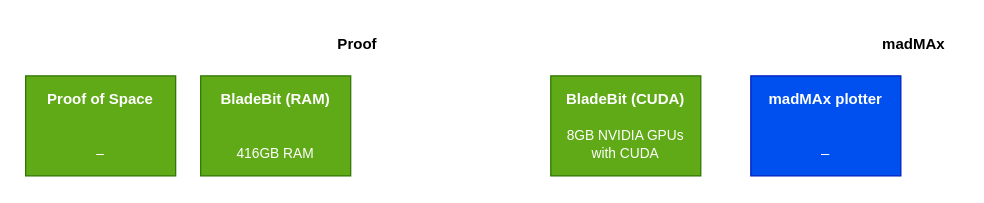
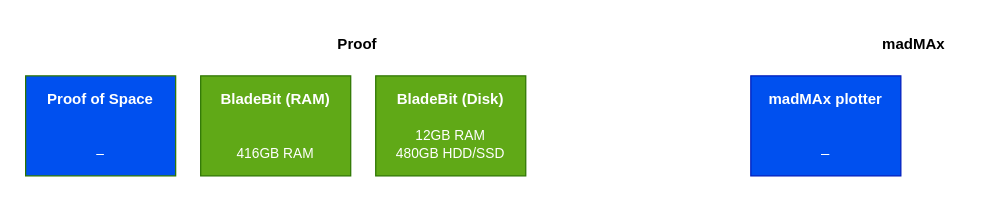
  <mxCell id="0" />
  <mxCell id="1" parent="0" />
  <mxCell id="2" value="&lt;b&gt;BladeBit (RAM)&lt;br&gt;&lt;/b&gt;&lt;font style=&quot;font-size: 11px;&quot;&gt;&lt;br&gt;&lt;br&gt;416GB RAM&lt;/font&gt;" style="rounded=0;whiteSpace=wrap;html=1;fillColor=#60a917;fontColor=#ffffff;strokeColor=#2D7600;" parent="1" vertex="1"><mxGeometry x="160" y="60" width="120" height="80" as="geometry" /></mxCell>
- <mxCell id="4" value="&lt;b&gt;BladeBit (CUDA)&lt;br&gt;&lt;/b&gt;&lt;font style=&quot;font-size: 11px;&quot;&gt;&lt;br&gt;8GB NVIDIA GPUs&lt;br&gt;with CUDA&lt;br&gt;&lt;/font&gt;" style="rounded=0;whiteSpace=wrap;html=1;fillColor=#60a917;fontColor=#ffffff;strokeColor=#2D7600;" parent="1" vertex="1"><mxGeometry x="440" y="60" width="120" height="80" as="geometry" /></mxCell>
+ <mxCell id="3" value="&lt;b&gt;BladeBit (Disk)&lt;br&gt;&lt;/b&gt;&lt;font style=&quot;font-size: 11px;&quot;&gt;&lt;br&gt;12GB RAM&lt;br&gt;480GB HDD/SSD&lt;br&gt;&lt;/font&gt;" style="rounded=0;whiteSpace=wrap;html=1;fillColor=#60a917;fontColor=#ffffff;strokeColor=#2D7600;" parent="1" vertex="1"><mxGeometry x="300" y="60" width="120" height="80" as="geometry" /></mxCell>
  <mxCell id="5" value="Proof" style="text;html=1;align=center;verticalAlign=middle;resizable=0;points=[];autosize=1;strokeColor=none;fillColor=none;fontSize=12;fontStyle=1" parent="1" vertex="1"><mxGeometry x="260" y="20" width="50" height="30" as="geometry" /></mxCell>
  <mxCell id="6" value="madMAx" style="text;html=1;align=center;verticalAlign=middle;resizable=0;points=[];autosize=1;strokeColor=none;fillColor=none;fontSize=12;fontStyle=1" parent="1" vertex="1"><mxGeometry x="695" y="20" width="70" height="30" as="geometry" /></mxCell>
  <mxCell id="7" value="&lt;b&gt;madMAx plotter&lt;br&gt;&lt;/b&gt;&lt;br&gt;&lt;br&gt;–" style="rounded=0;whiteSpace=wrap;html=1;fillColor=#0050ef;fontColor=#ffffff;strokeColor=#001DBC;" parent="1" vertex="1"><mxGeometry x="600" y="60" width="120" height="80" as="geometry" /></mxCell>
- <mxCell id="8" value="&lt;b&gt;Proof of Space&lt;br&gt;&lt;/b&gt;&lt;font style=&quot;font-size: 11px;&quot;&gt;&lt;br&gt;&lt;br&gt;–&lt;br&gt;&lt;/font&gt;" style="rounded=0;whiteSpace=wrap;html=1;fillColor=#60a917;fontColor=#ffffff;strokeColor=#2D7600;" vertex="1" parent="1"><mxGeometry x="20" y="60" width="120" height="80" as="geometry" /></mxCell>
+ <mxCell id="8" value="&lt;b&gt;Proof of Space&lt;br&gt;&lt;/b&gt;&lt;font style=&quot;font-size: 11px;&quot;&gt;&lt;br&gt;&lt;br&gt;–&lt;br&gt;&lt;/font&gt;" style="rounded=0;whiteSpace=wrap;html=1;fillColor=#0050ef;fontColor=#ffffff;strokeColor=#2D7600;" vertex="1" parent="1"><mxGeometry x="20" y="60" width="120" height="80" as="geometry" /></mxCell>
